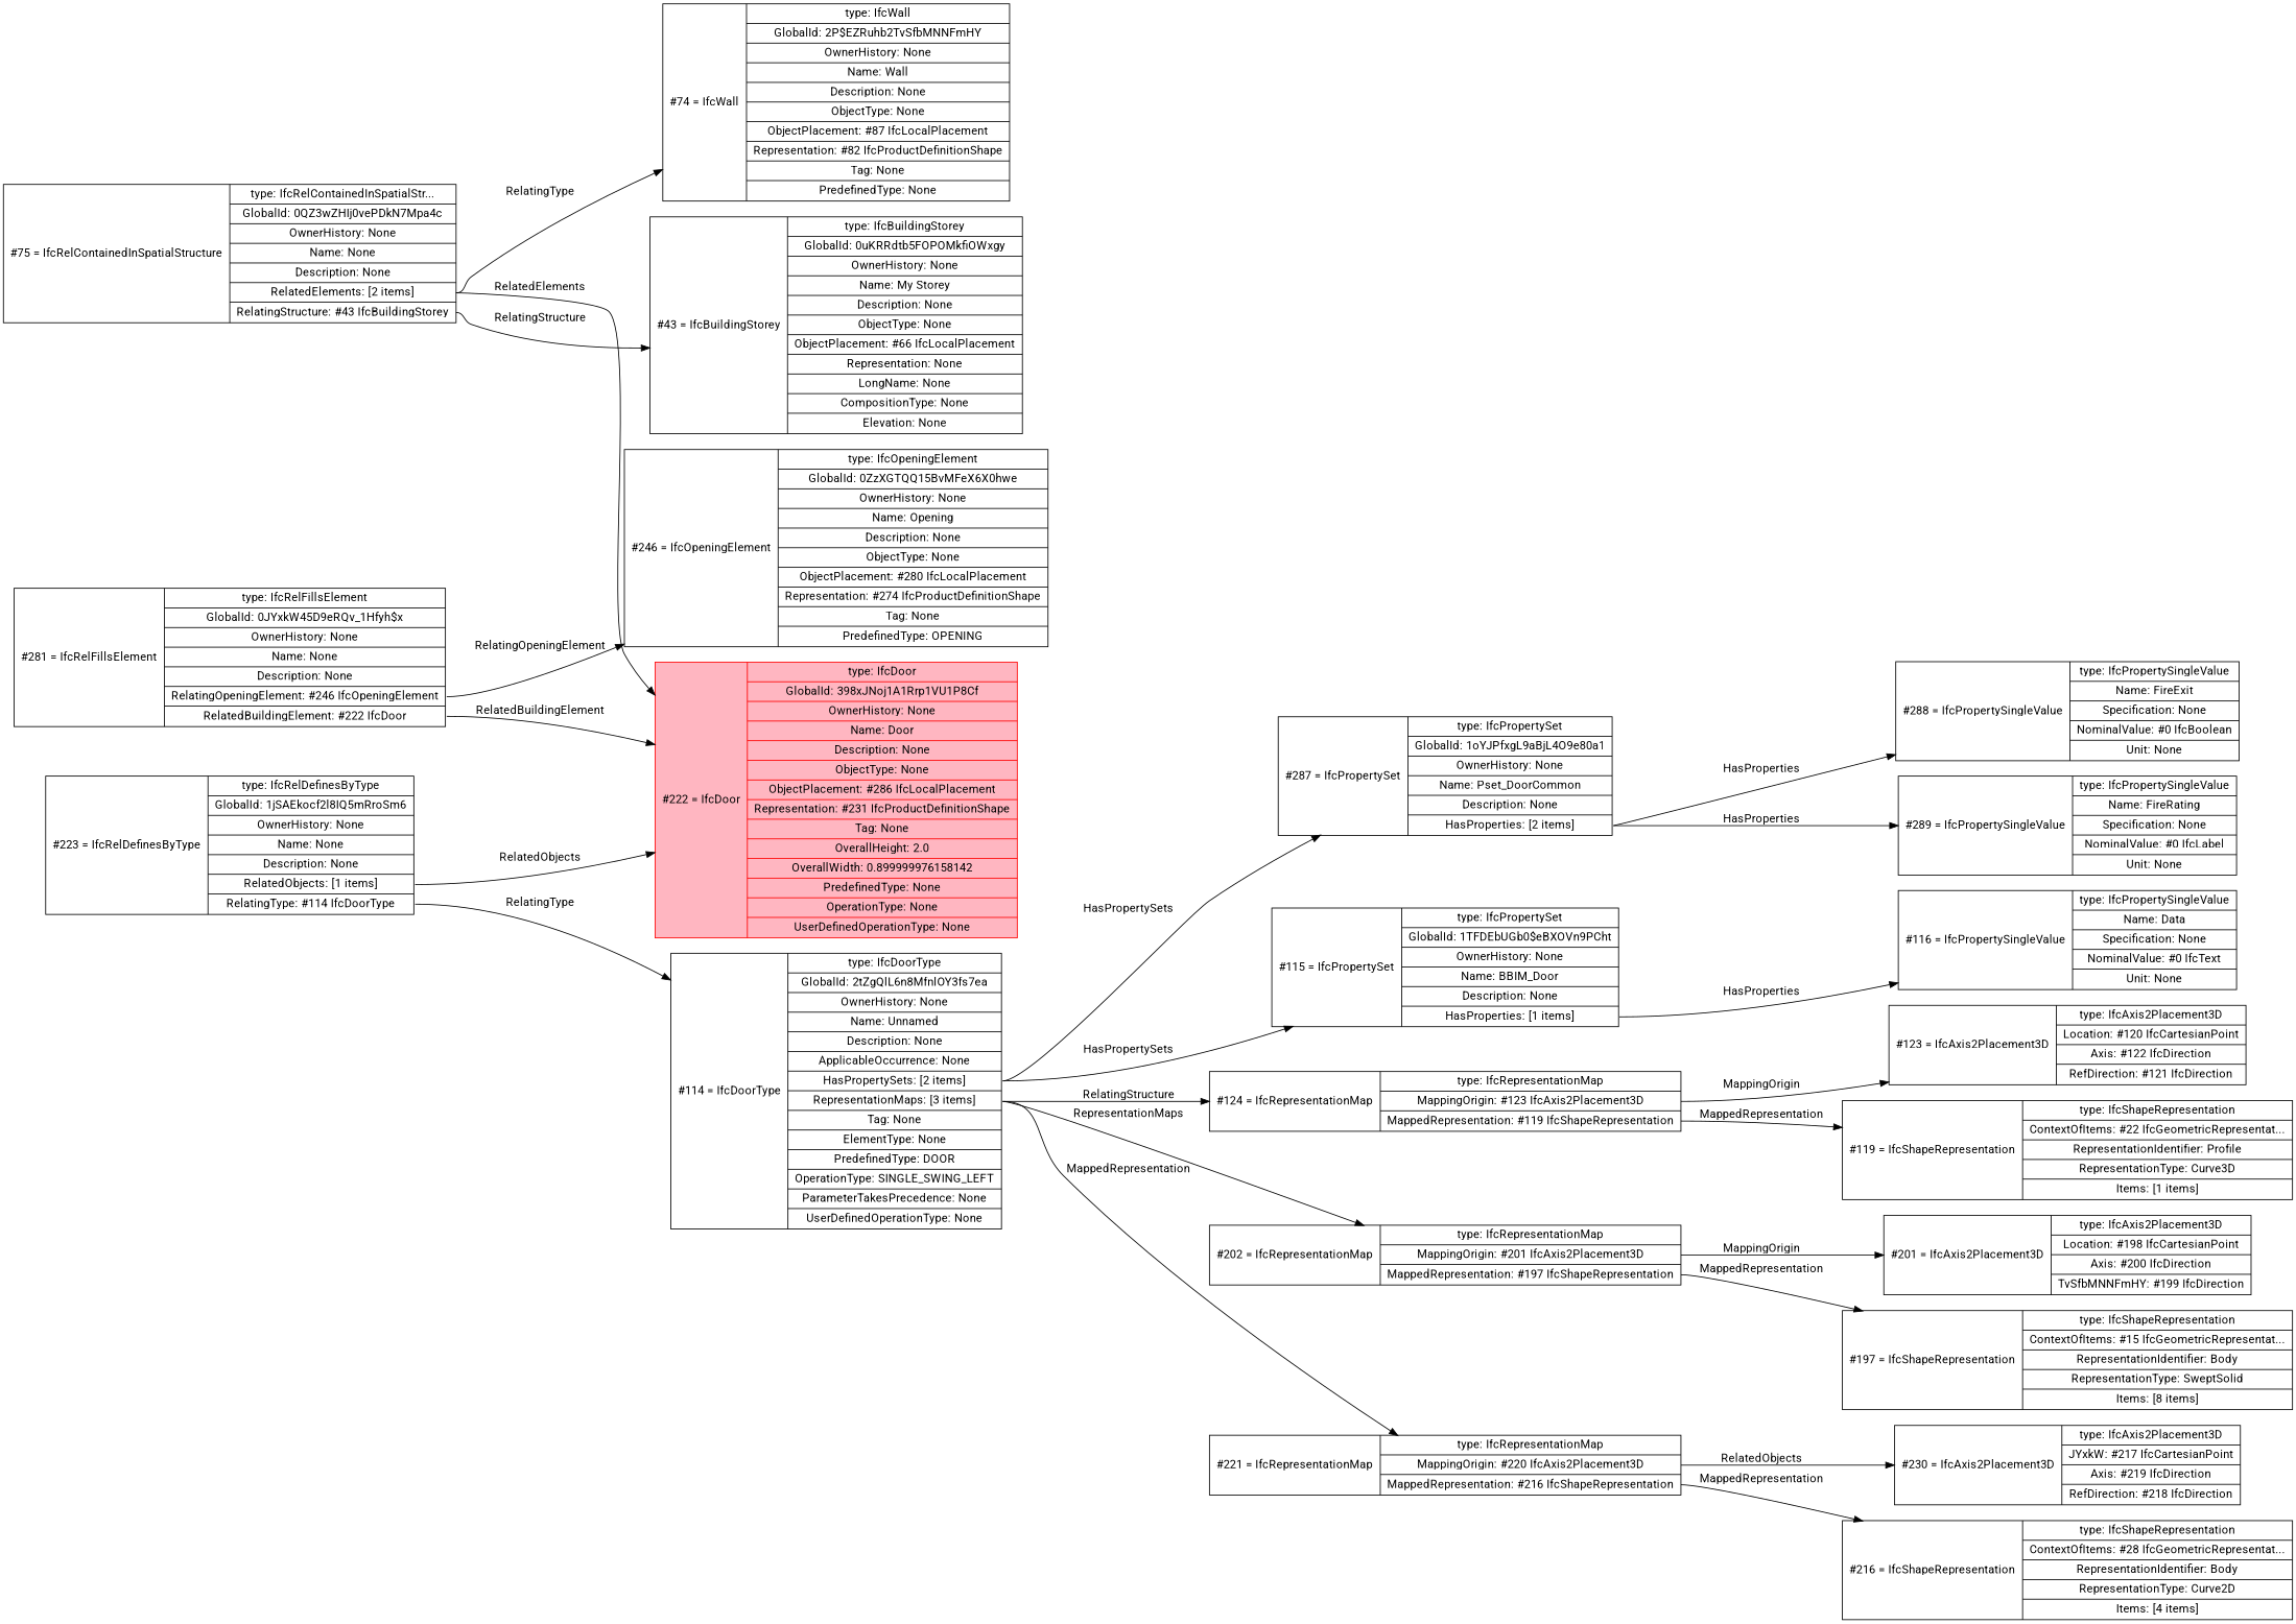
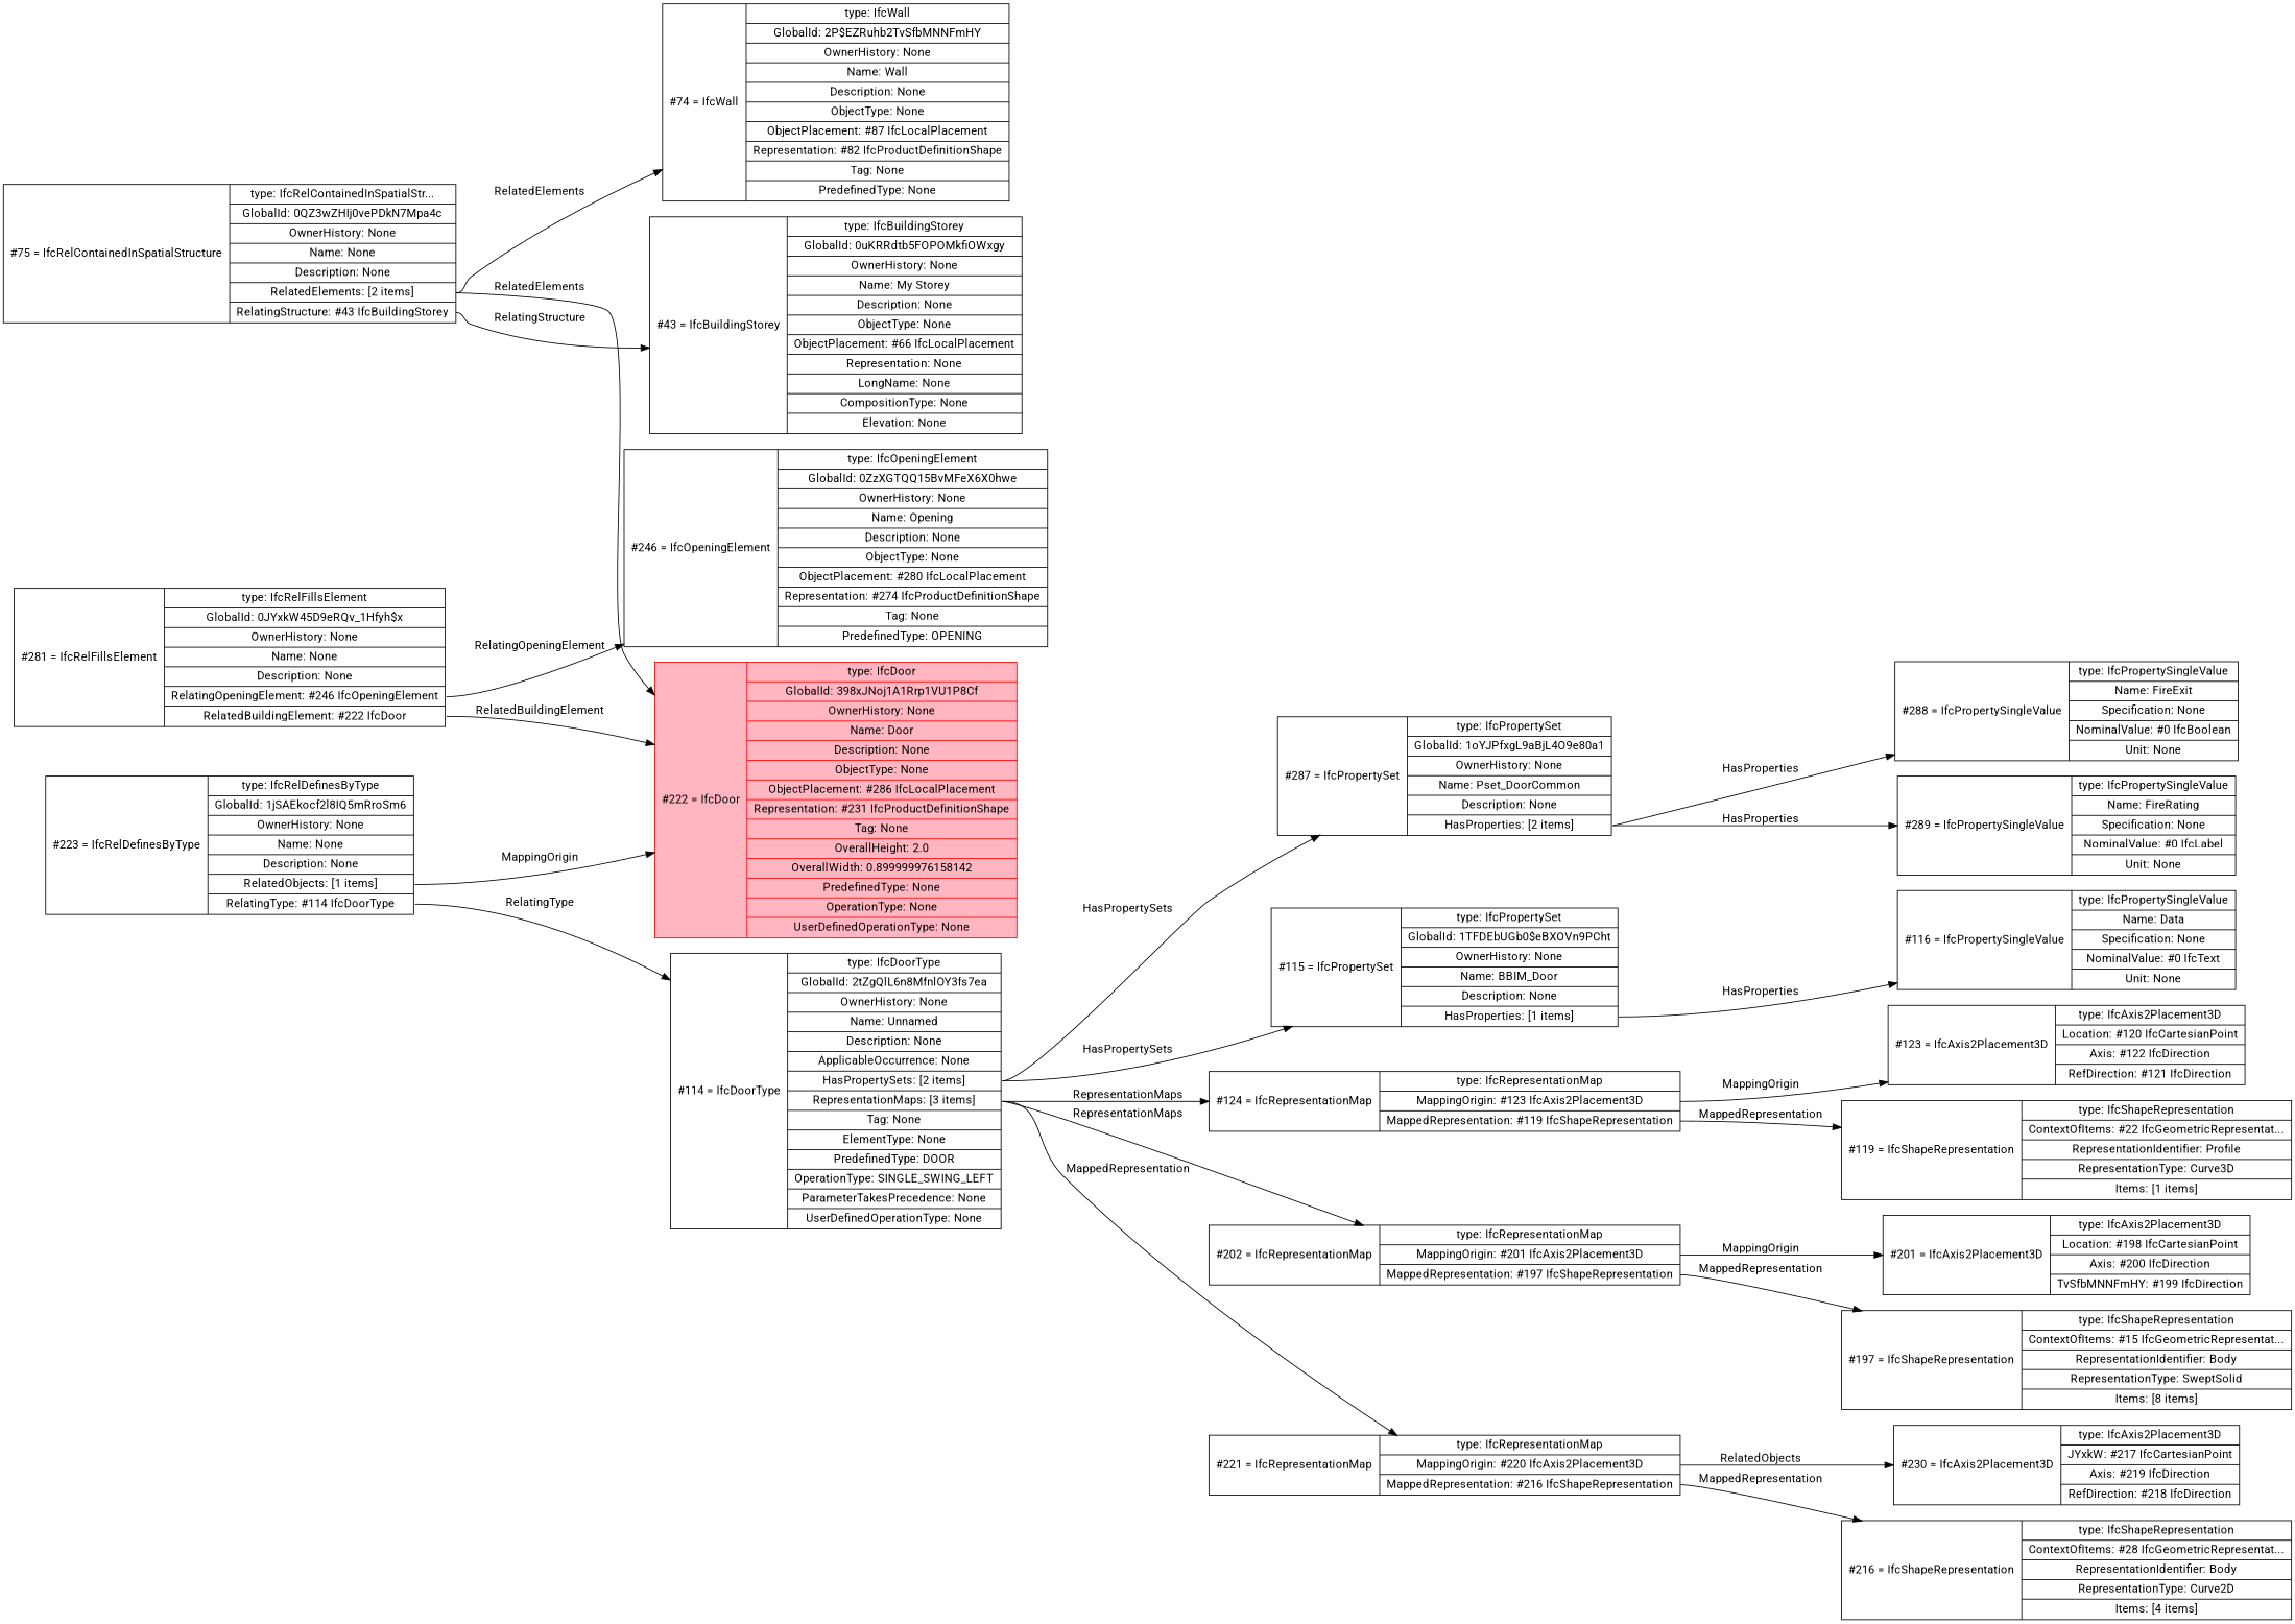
  strict digraph {
    concentrate=true
    fontname=Roboto
    fontsize=14
    rankdir=LR
    node [fontname=Roboto is_selected=False shape=record]
    edge [fontname=Roboto tailport=RepresentationMaps]
    n1 [color=red fillcolor=lightpink fontcolor=black is_selected=True label="{#222 = IfcDoor|{<type> type: IfcDoor | <GlobalId> GlobalId: 398xJNoj1A1Rrp1VU1P8Cf | <OwnerHistory> OwnerHistory: None | <Name> Name: Door | <Description> Description: None | <ObjectType> ObjectType: None | <ObjectPlacement> ObjectPlacement: #286 IfcLocalPlacement | <Representation> Representation: #231 IfcProductDefinitionShape | <Tag> Tag: None | <OverallHeight> OverallHeight: 2.0 | <OverallWidth> OverallWidth: 0.899999976158142 | <PredefinedType> PredefinedType: None | <OperationType> OperationType: None | <UserDefinedOperationType> UserDefinedOperationType: None}}" style=filled]
    n2 [label="{#75 = IfcRelContainedInSpatialStructure|{<type> type: IfcRelContainedInSpatialStr... | <GlobalId> GlobalId: 0QZ3wZHIj0vePDkN7Mpa4c | <OwnerHistory> OwnerHistory: None | <Name> Name: None | <Description> Description: None | <RelatedElements> RelatedElements: [2 items] | <RelatingStructure> RelatingStructure: #43 IfcBuildingStorey}}"]
    n3 [label="{#74 = IfcWall|{<type> type: IfcWall | <GlobalId> GlobalId: 2P$EZRuhb2TvSfbMNNFmHY | <OwnerHistory> OwnerHistory: None | <Name> Name: Wall | <Description> Description: None | <ObjectType> ObjectType: None | <ObjectPlacement> ObjectPlacement: #87 IfcLocalPlacement | <Representation> Representation: #82 IfcProductDefinitionShape | <Tag> Tag: None | <PredefinedType> PredefinedType: None}}"]
    n4 [label="{#43 = IfcBuildingStorey|{<type> type: IfcBuildingStorey | <GlobalId> GlobalId: 0uKRRdtb5FOPOMkfiOWxgy | <OwnerHistory> OwnerHistory: None | <Name> Name: My Storey | <Description> Description: None | <ObjectType> ObjectType: None | <ObjectPlacement> ObjectPlacement: #66 IfcLocalPlacement | <Representation> Representation: None | <LongName> LongName: None | <CompositionType> CompositionType: None | <Elevation> Elevation: None}}"]
    n5 [label="{#223 = IfcRelDefinesByType|{<type> type: IfcRelDefinesByType | <GlobalId> GlobalId: 1jSAEkocf2l8IQ5mRroSm6 | <OwnerHistory> OwnerHistory: None | <Name> Name: None | <Description> Description: None | <RelatedObjects> RelatedObjects: [1 items] | <RelatingType> RelatingType: #114 IfcDoorType}}"]
    n6 [label="{#114 = IfcDoorType|{<type> type: IfcDoorType | <GlobalId> GlobalId: 2tZgQlL6n8MfnlOY3fs7ea | <OwnerHistory> OwnerHistory: None | <Name> Name: Unnamed | <Description> Description: None | <ApplicableOccurrence> ApplicableOccurrence: None | <HasPropertySets> HasPropertySets: [2 items] | <RepresentationMaps> RepresentationMaps: [3 items] | <Tag> Tag: None | <ElementType> ElementType: None | <PredefinedType> PredefinedType: DOOR | <OperationType> OperationType: SINGLE_SWING_LEFT | <ParameterTakesPrecedence> ParameterTakesPrecedence: None | <UserDefinedOperationType> UserDefinedOperationType: None}}"]
    n7 [label="{#115 = IfcPropertySet|{<type> type: IfcPropertySet | <GlobalId> GlobalId: 1TFDEbUGb0$eBXOVn9PCht | <OwnerHistory> OwnerHistory: None | <Name> Name: BBIM_Door | <Description> Description: None | <HasProperties> HasProperties: [1 items]}}"]
    n8 [label="{#287 = IfcPropertySet|{<type> type: IfcPropertySet | <GlobalId> GlobalId: 1oYJPfxgL9aBjL4O9e80a1 | <OwnerHistory> OwnerHistory: None | <Name> Name: Pset_DoorCommon | <Description> Description: None | <HasProperties> HasProperties: [2 items]}}"]
    n9 [label="{#124 = IfcRepresentationMap|{<type> type: IfcRepresentationMap | <MappingOrigin> MappingOrigin: #123 IfcAxis2Placement3D | <MappedRepresentation> MappedRepresentation: #119 IfcShapeRepresentation}}"]
    n10 [label="{#202 = IfcRepresentationMap|{<type> type: IfcRepresentationMap | <MappingOrigin> MappingOrigin: #201 IfcAxis2Placement3D | <MappedRepresentation> MappedRepresentation: #197 IfcShapeRepresentation}}"]
    n11 [label="{#221 = IfcRepresentationMap|{<type> type: IfcRepresentationMap | <MappingOrigin> MappingOrigin: #220 IfcAxis2Placement3D | <MappedRepresentation> MappedRepresentation: #216 IfcShapeRepresentation}}"]
    n12 [label="{#116 = IfcPropertySingleValue|{<type> type: IfcPropertySingleValue | <Name> Name: Data | <Specification> Specification: None | <NominalValue> NominalValue: #0 IfcText | <Unit> Unit: None}}"]
    n13 [label="{#288 = IfcPropertySingleValue|{<type> type: IfcPropertySingleValue | <Name> Name: FireExit | <Specification> Specification: None | <NominalValue> NominalValue: #0 IfcBoolean | <Unit> Unit: None}}"]
    n14 [label="{#289 = IfcPropertySingleValue|{<type> type: IfcPropertySingleValue | <Name> Name: FireRating | <Specification> Specification: None | <NominalValue> NominalValue: #0 IfcLabel | <Unit> Unit: None}}"]
    n15 [label="{#123 = IfcAxis2Placement3D|{<type> type: IfcAxis2Placement3D | <Location> Location: #120 IfcCartesianPoint | <Axis> Axis: #122 IfcDirection | <RefDirection> RefDirection: #121 IfcDirection}}"]
    n16 [label="{#119 = IfcShapeRepresentation|{<type> type: IfcShapeRepresentation | <ContextOfItems> ContextOfItems: #22 IfcGeometricRepresentat... | <RepresentationIdentifier> RepresentationIdentifier: Profile | <RepresentationType> RepresentationType: Curve3D | <Items> Items: [1 items]}}"]
    n17 [label="{#201 = IfcAxis2Placement3D|{<type> type: IfcAxis2Placement3D | <Location> Location: #198 IfcCartesianPoint | <Axis> Axis: #200 IfcDirection | <RefDirection> TvSfbMNNFmHY: #199 IfcDirection}}"]
    n18 [label="{#197 = IfcShapeRepresentation|{<type> type: IfcShapeRepresentation | <ContextOfItems> ContextOfItems: #15 IfcGeometricRepresentat... | <RepresentationIdentifier> RepresentationIdentifier: Body | <RepresentationType> RepresentationType: SweptSolid | <Items> Items: [8 items]}}"]
    n19 [label="{#230 = IfcAxis2Placement3D|{<type> type: IfcAxis2Placement3D | <Location> JYxkW: #217 IfcCartesianPoint | <Axis> Axis: #219 IfcDirection | <RefDirection> RefDirection: #218 IfcDirection}}"]
    n20 [label="{#216 = IfcShapeRepresentation|{<type> type: IfcShapeRepresentation | <ContextOfItems> ContextOfItems: #28 IfcGeometricRepresentat... | <RepresentationIdentifier> RepresentationIdentifier: Body | <RepresentationType> RepresentationType: Curve2D | <Items> Items: [4 items]}}"]
    n21 [label="{#281 = IfcRelFillsElement|{<type> type: IfcRelFillsElement | <GlobalId> GlobalId: 0JYxkW45D9eRQv_1Hfyh$x | <OwnerHistory> OwnerHistory: None | <Name> Name: None | <Description> Description: None | <RelatingOpeningElement> RelatingOpeningElement: #246 IfcOpeningElement | <RelatedBuildingElement> RelatedBuildingElement: #222 IfcDoor}}"]
    n22 [label="{#246 = IfcOpeningElement|{<type> type: IfcOpeningElement | <GlobalId> GlobalId: 0ZzXGTQQ15BvMFeX6X0hwe | <OwnerHistory> OwnerHistory: None | <Name> Name: Opening | <Description> Description: None | <ObjectType> ObjectType: None | <ObjectPlacement> ObjectPlacement: #280 IfcLocalPlacement | <Representation> Representation: #274 IfcProductDefinitionShape | <Tag> Tag: None | <PredefinedType> PredefinedType: OPENING}}"]
    n2 -> n1 [label=" RelatedElements " tailport=RelatedElements]
-   n2 -> n3 [label=" RelatingType " tailport=RelatedElements]
+   n2 -> n3 [label=" RelatedElements " tailport=RelatedElements]
    n2 -> n4 [label=" RelatingStructure " tailport=RelatingStructure]
-   n5 -> n1 [label=" RelatedObjects " tailport=RelatedObjects]
+   n5 -> n1 [label=" MappingOrigin " tailport=RelatedObjects]
    n5 -> n6 [label=" RelatingType " tailport=RelatingType]
    n6 -> n7 [label=" HasPropertySets " tailport=HasPropertySets]
    n6 -> n8 [label=" HasPropertySets " tailport=HasPropertySets]
-   n6 -> n9 [label=" RelatingStructure "]
+   n6 -> n9 [label=" RepresentationMaps "]
    n6 -> n10 [label=" RepresentationMaps "]
    n6 -> n11 [label=" MappedRepresentation "]
    n7 -> n12 [label=" HasProperties " tailport=HasProperties]
    n8 -> n13 [label=" HasProperties " tailport=HasProperties]
    n8 -> n14 [label=" HasProperties " tailport=HasProperties]
    n9 -> n15 [label=" MappingOrigin " tailport=MappingOrigin]
    n9 -> n16 [label=" MappedRepresentation " tailport=MappedRepresentation]
    n10 -> n17 [label=" MappingOrigin " tailport=MappingOrigin]
    n10 -> n18 [label=" MappedRepresentation " tailport=MappedRepresentation]
    n11 -> n19 [label=" RelatedObjects " tailport=MappingOrigin]
    n11 -> n20 [label=" MappedRepresentation " tailport=MappedRepresentation]
    n21 -> n1 [label=" RelatedBuildingElement " tailport=RelatedBuildingElement]
    n21 -> n22 [label=" RelatingOpeningElement " tailport=RelatingOpeningElement]
  }
